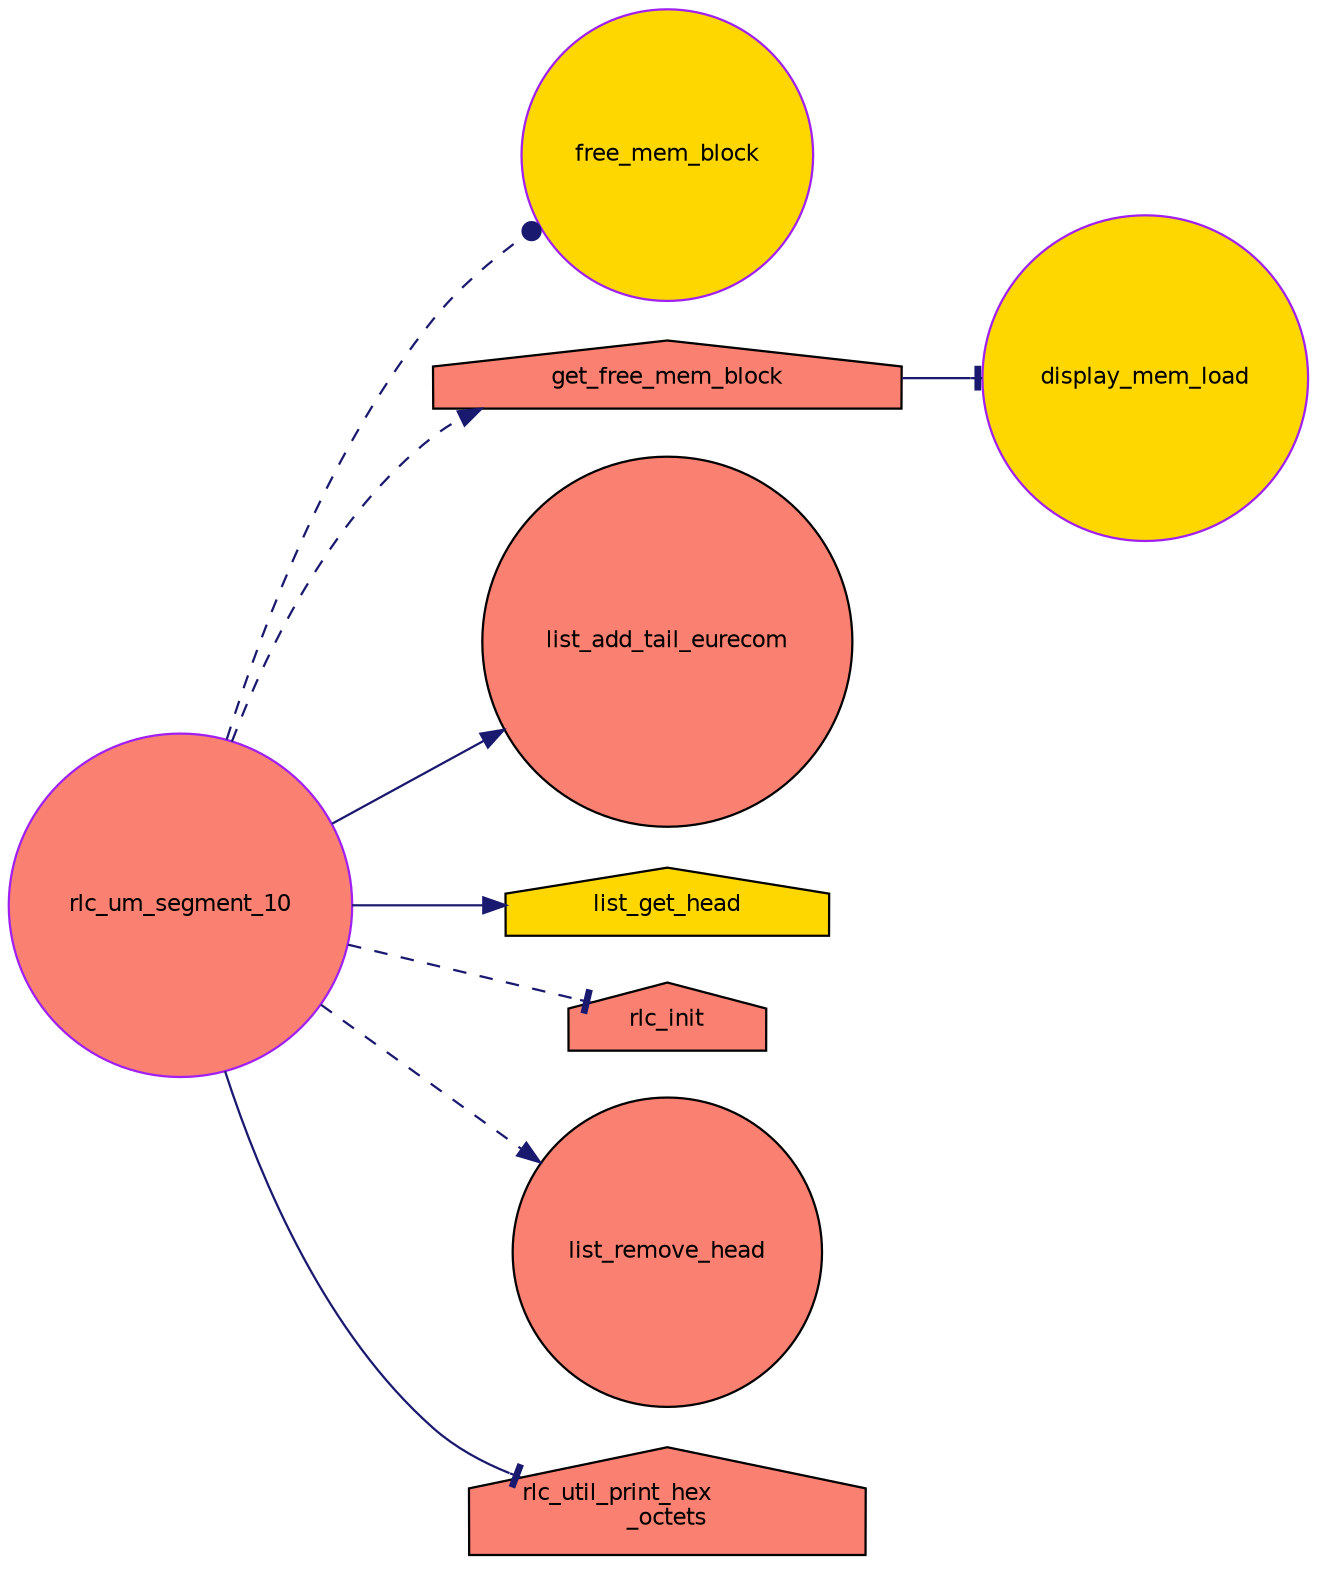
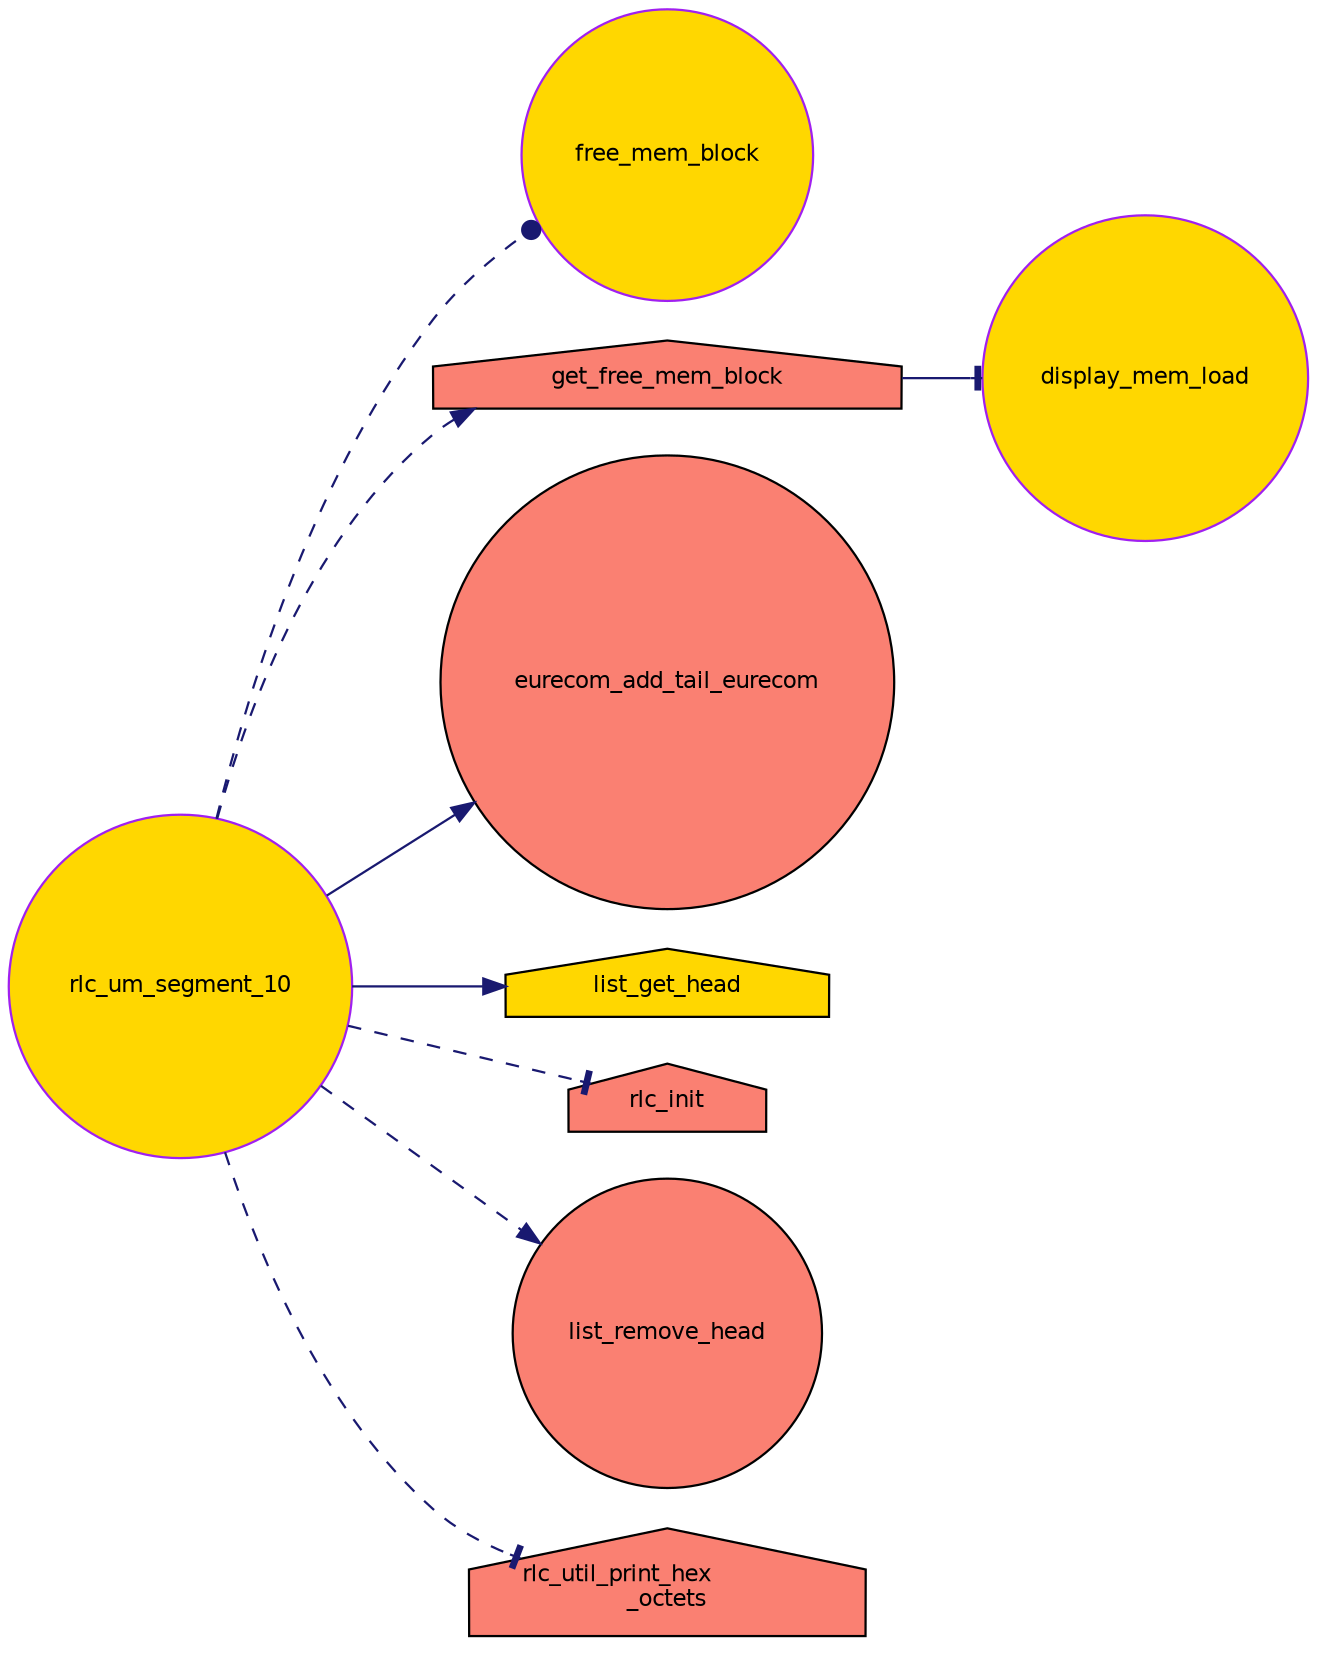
  digraph {
    rankdir=LR
    node [color=black fillcolor=salmon fontname=Helvetica fontsize=10 shape=circle style=filled]
    edge [arrowhead=normal color=midnightblue fontname=Helvetica fontsize=10 labelfontname=Helvetica labelfontsize=10 style=dashed]
-   n1 [color=purple fontcolor=black height=0.2 label=rlc_um_segment_10 width=0.4]
+   n1 [color=purple fillcolor=gold fontcolor=black height=0.2 label=rlc_um_segment_10 width=0.4]
    n2 [color=purple fillcolor=gold height=0.2 label=free_mem_block width=0.4]
    n3 [height=0.2 label=get_free_mem_block shape=house width=0.4]
-   n4 [height=0.2 label=list_add_tail_eurecom width=0.4]
+   n4 [height=0.2 label=eurecom_add_tail_eurecom width=0.4]
    n5 [fillcolor=gold height=0.2 label=list_get_head shape=house width=0.4]
    n6 [height=0.2 label=rlc_init shape=house width=0.4]
    n7 [height=0.2 label=list_remove_head width=0.4]
    n8 [height=0.2 label="rlc_util_print_hex\l_octets" shape=house width=0.4]
    n9 [color=purple fillcolor=gold height=0.2 label=display_mem_load width=0.4]
    n1 -> n2 [arrowhead=dot]
    n1 -> n3
    n1 -> n4 [style=solid]
    n1 -> n5 [style=solid]
    n1 -> n6 [arrowhead=tee]
    n1 -> n7
-   n1 -> n8 [arrowhead=tee style=solid]
+   n1 -> n8 [arrowhead=tee]
    n3 -> n9 [arrowhead=tee style=solid]
  }
